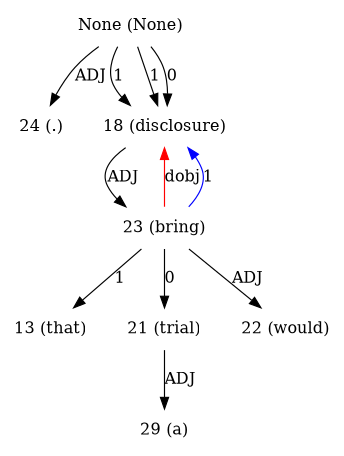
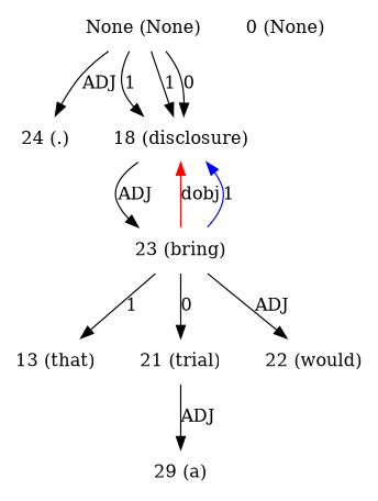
  digraph {
    node [shape=plaintext]
    edge [dir=forward]
    n1 [label="None (None)"]
    n2 [label="24 (.)"]
    n3 [label="18 (disclosure)"]
    n4 [label="23 (bring)"]
    n5 [label="13 (that)"]
    n6 [label="21 (trial)"]
    n7 [label="22 (would)"]
+   n8 [label="0 (None)"]
    n9 [label="29 (a)"]
    n1 -> n2 [label=ADJ]
    n1 -> n3 [label=1]
    n1 -> n3 [label=1]
    n1 -> n3 [label=0]
    n3 -> n4 [label=ADJ]
    n4 -> n3 [color=red label=dobj]
    n4 -> n3 [color=blue label=1]
    n4 -> n5 [label=1]
    n4 -> n6 [label=0]
    n4 -> n7 [label=ADJ]
    n6 -> n9 [label=ADJ]
  }
